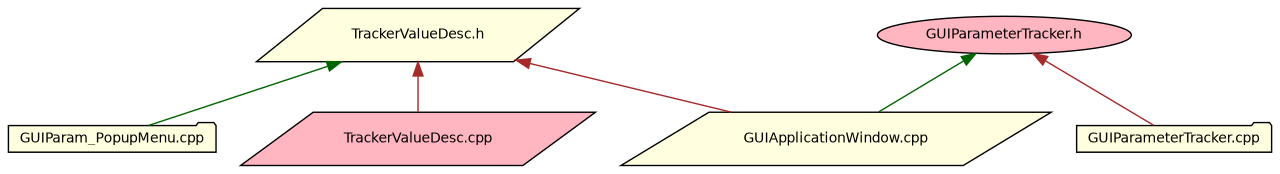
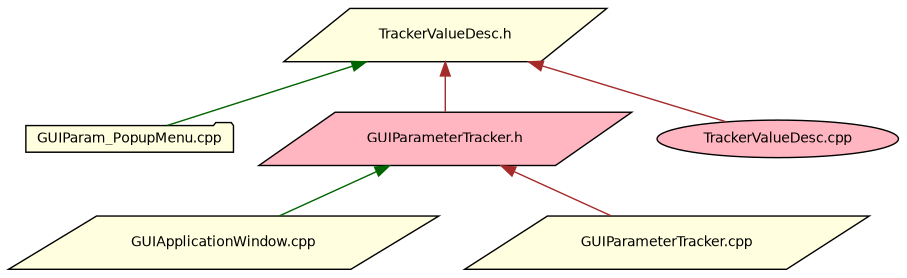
  digraph {
    node [color=black fillcolor=lightyellow fontname=Helvetica fontsize=10 shape=parallelogram style=filled]
    edge [color=brown dir=back fontname=Helvetica fontsize=10 labelfontname=Helvetica labelfontsize=10 style=solid]
    n1 [fontcolor=black height=0.2 label="TrackerValueDesc.h" width=0.4]
    n2 [height=0.2 label="GUIParam_PopupMenu.cpp" shape=folder width=0.4]
-   n3 [fillcolor=lightpink height=0.2 label="GUIParameterTracker.h" shape=ellipse width=0.4]
-   n4 [fillcolor=lightpink height=0.2 label="TrackerValueDesc.cpp" width=0.4]
+   n3 [fillcolor=lightpink height=0.2 label="GUIParameterTracker.h" width=0.4]
+   n4 [fillcolor=lightpink height=0.2 label="TrackerValueDesc.cpp" shape=ellipse width=0.4]
    n5 [height=0.2 label="GUIApplicationWindow.cpp" width=0.4]
-   n6 [height=0.2 label="GUIParameterTracker.cpp" shape=folder width=0.4]
+   n6 [height=0.2 label="GUIParameterTracker.cpp" width=0.4]
    n1 -> n2 [color=darkgreen]
-   n1 -> n5
+   n1 -> n3
    n1 -> n4
    n3 -> n5 [color=darkgreen]
    n3 -> n6
  }
